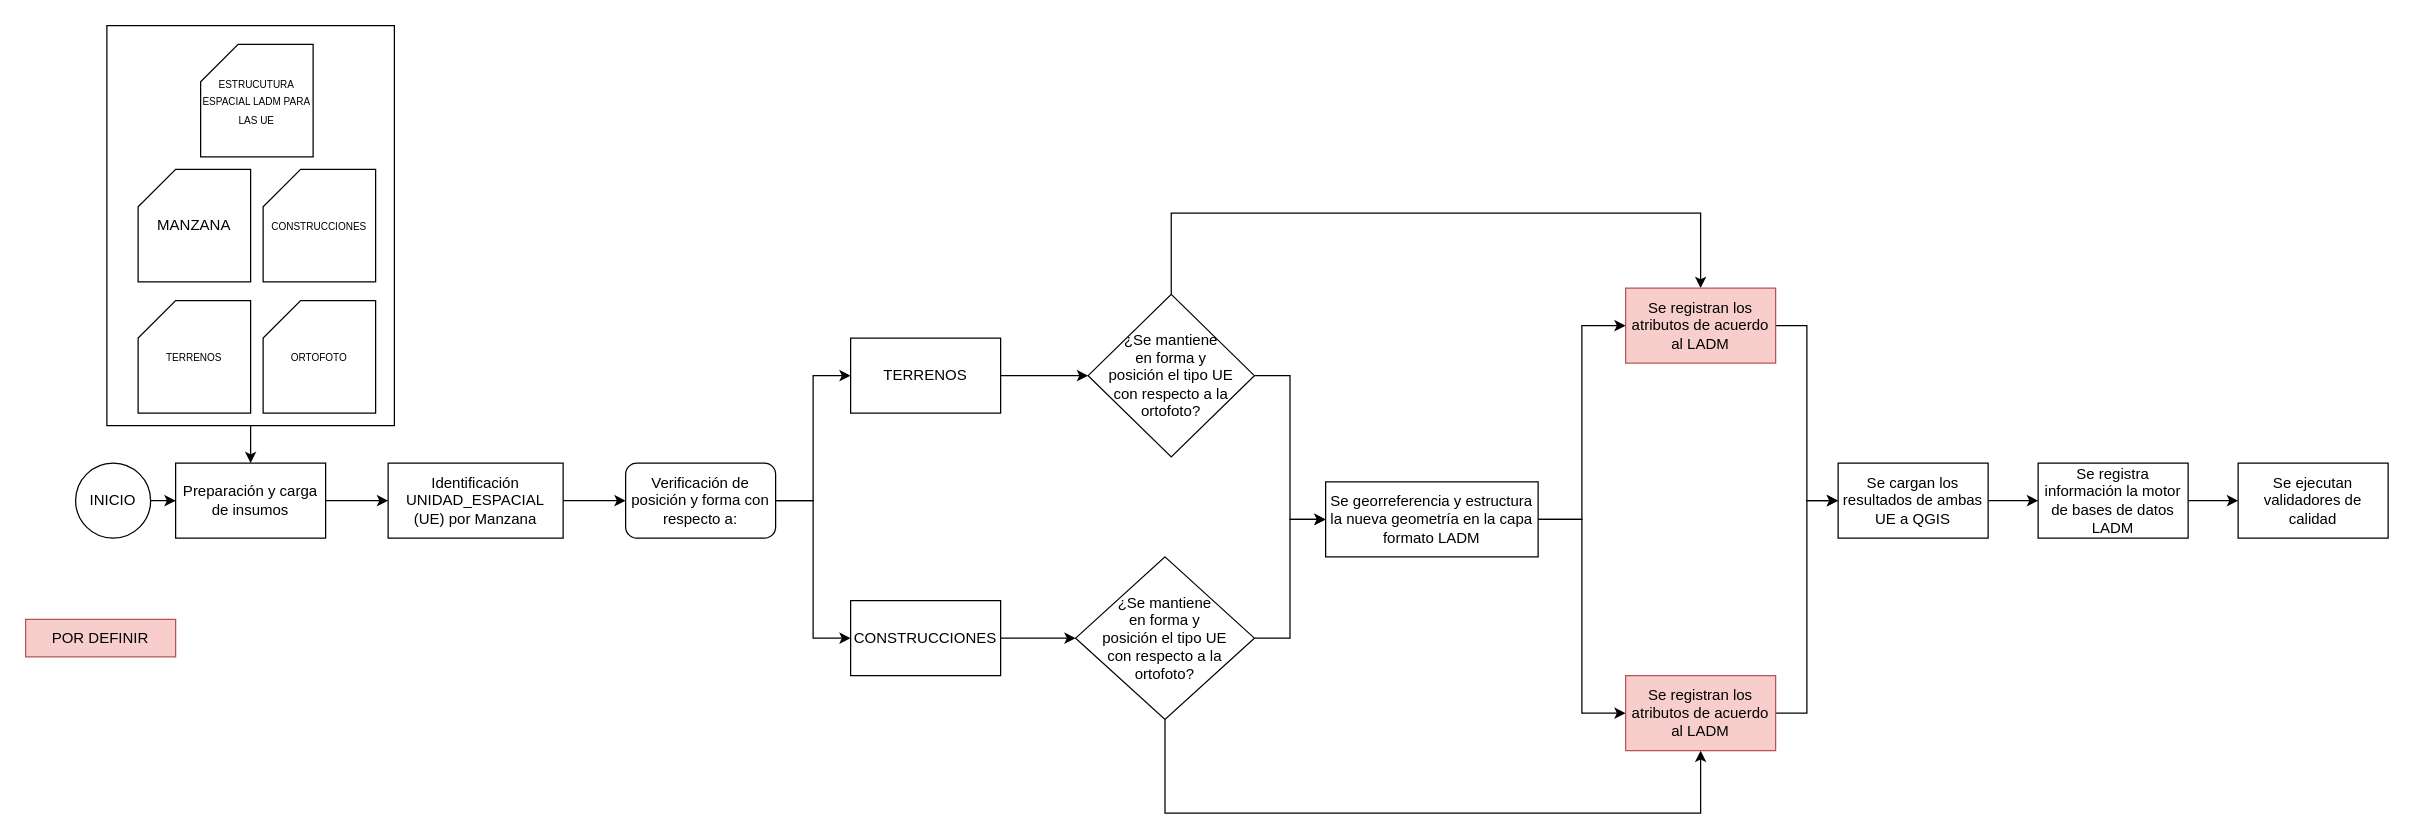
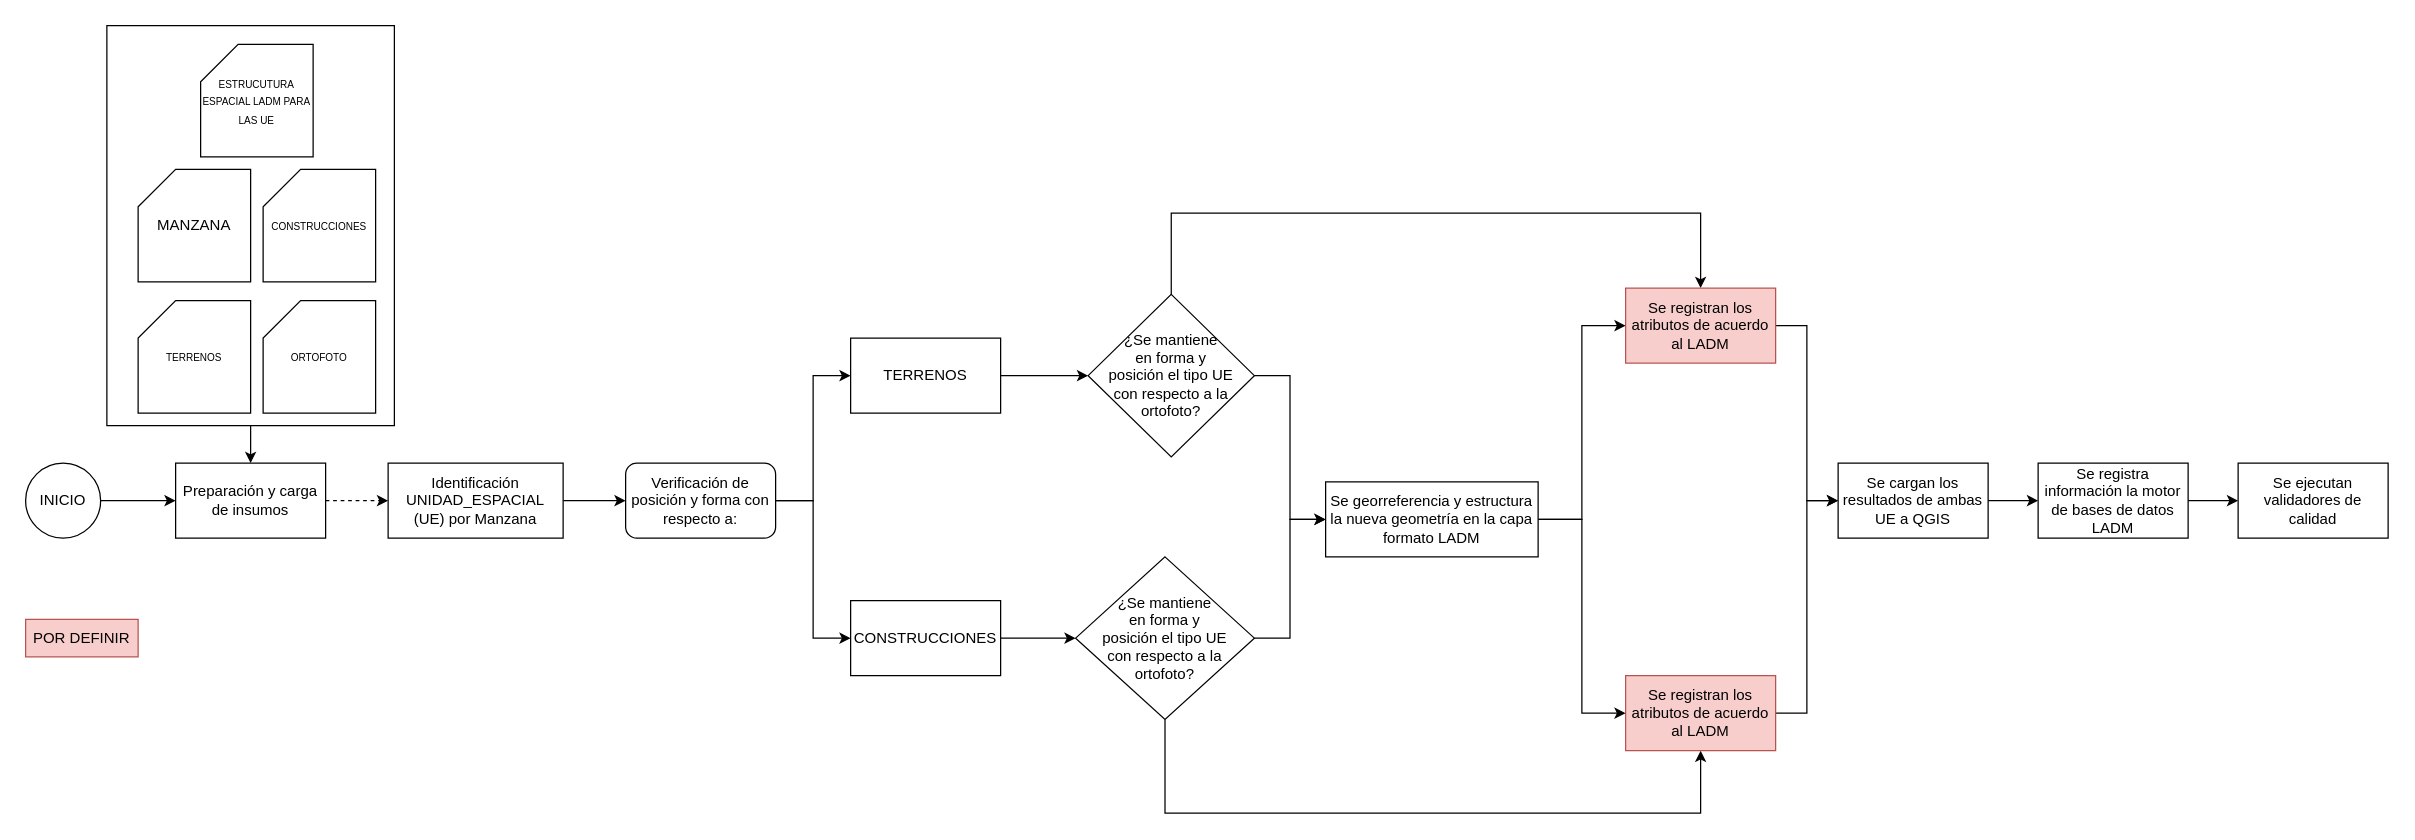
  <mxCell id="0" />
  <mxCell id="1" parent="0" />
  <mxCell id="2" style="edgeStyle=orthogonalEdgeStyle;rounded=0;orthogonalLoop=1;jettySize=auto;html=1;" edge="1" parent="1" source="3" target="31"><mxGeometry relative="1" as="geometry" /></mxCell>
  <mxCell id="3" value="" style="rounded=0;whiteSpace=wrap;html=1;fillColor=#ffffff;" vertex="1" parent="1"><mxGeometry x="85" y="20" width="230" height="320" as="geometry" /></mxCell>
  <mxCell id="4" style="edgeStyle=orthogonalEdgeStyle;rounded=0;orthogonalLoop=1;jettySize=auto;html=1;entryX=0;entryY=0.5;entryDx=0;entryDy=0;" edge="1" parent="1" source="5" target="31"><mxGeometry relative="1" as="geometry" /></mxCell>
- <mxCell id="5" value="INICIO" style="ellipse;whiteSpace=wrap;html=1;aspect=fixed;" vertex="1" parent="1"><mxGeometry x="60" y="370" width="60" height="60" as="geometry" /></mxCell>
+ <mxCell id="5" value="INICIO" style="ellipse;whiteSpace=wrap;html=1;aspect=fixed;" vertex="1" parent="1"><mxGeometry x="20" y="370" width="60" height="60" as="geometry" /></mxCell>
  <mxCell id="6" style="edgeStyle=orthogonalEdgeStyle;rounded=0;orthogonalLoop=1;jettySize=auto;html=1;" edge="1" parent="1" source="7" target="10"><mxGeometry relative="1" as="geometry" /></mxCell>
  <mxCell id="7" value="Identificación UNIDAD_ESPACIAL (UE) por Manzana" style="rounded=0;whiteSpace=wrap;html=1;fillColor=#ffffff;" vertex="1" parent="1"><mxGeometry x="310" y="370" width="140" height="60" as="geometry" /></mxCell>
  <mxCell id="8" style="edgeStyle=orthogonalEdgeStyle;rounded=0;orthogonalLoop=1;jettySize=auto;html=1;entryX=0;entryY=0.5;entryDx=0;entryDy=0;" edge="1" parent="1" source="10" target="12"><mxGeometry relative="1" as="geometry" /></mxCell>
  <mxCell id="9" style="edgeStyle=orthogonalEdgeStyle;rounded=0;orthogonalLoop=1;jettySize=auto;html=1;entryX=0;entryY=0.5;entryDx=0;entryDy=0;" edge="1" parent="1" source="10" target="14"><mxGeometry relative="1" as="geometry" /></mxCell>
  <mxCell id="10" value="Verificación de posición y forma con respecto a:" style="whiteSpace=wrap;html=1;fillColor=#ffffff;rounded=1;" vertex="1" parent="1"><mxGeometry x="500" y="370" width="120" height="60" as="geometry" /></mxCell>
  <mxCell id="11" style="edgeStyle=orthogonalEdgeStyle;rounded=0;orthogonalLoop=1;jettySize=auto;html=1;entryX=0;entryY=0.5;entryDx=0;entryDy=0;" edge="1" parent="1" source="12" target="17"><mxGeometry relative="1" as="geometry" /></mxCell>
  <mxCell id="12" value="TERRENOS" style="rounded=0;whiteSpace=wrap;html=1;fillColor=#ffffff;" vertex="1" parent="1"><mxGeometry x="680" y="270" width="120" height="60" as="geometry" /></mxCell>
  <mxCell id="13" style="edgeStyle=orthogonalEdgeStyle;rounded=0;orthogonalLoop=1;jettySize=auto;html=1;entryX=0;entryY=0.5;entryDx=0;entryDy=0;" edge="1" parent="1" source="14" target="20"><mxGeometry relative="1" as="geometry" /></mxCell>
  <mxCell id="14" value="CONSTRUCCIONES" style="rounded=0;whiteSpace=wrap;html=1;fillColor=#ffffff;" vertex="1" parent="1"><mxGeometry x="680" y="480" width="120" height="60" as="geometry" /></mxCell>
  <mxCell id="15" style="edgeStyle=orthogonalEdgeStyle;rounded=0;orthogonalLoop=1;jettySize=auto;html=1;entryX=0;entryY=0.5;entryDx=0;entryDy=0;" edge="1" parent="1" source="17" target="27"><mxGeometry relative="1" as="geometry" /></mxCell>
  <mxCell id="16" style="edgeStyle=orthogonalEdgeStyle;rounded=0;orthogonalLoop=1;jettySize=auto;html=1;entryX=0.5;entryY=0;entryDx=0;entryDy=0;" edge="1" parent="1" source="17" target="24"><mxGeometry relative="1" as="geometry"><Array as="points"><mxPoint x="937" y="170" /><mxPoint x="1360" y="170" /></Array></mxGeometry></mxCell>
  <mxCell id="17" value="¿Se mantiene&lt;br&gt;en forma y&lt;br&gt;posición el tipo UE&lt;br&gt;con respecto a la ortofoto?" style="rhombus;whiteSpace=wrap;html=1;fillColor=#ffffff;" vertex="1" parent="1"><mxGeometry x="870" y="235" width="133" height="130" as="geometry" /></mxCell>
  <mxCell id="18" style="edgeStyle=orthogonalEdgeStyle;rounded=0;orthogonalLoop=1;jettySize=auto;html=1;" edge="1" parent="1" source="20" target="27"><mxGeometry relative="1" as="geometry" /></mxCell>
  <mxCell id="19" style="edgeStyle=orthogonalEdgeStyle;rounded=0;orthogonalLoop=1;jettySize=auto;html=1;entryX=0.5;entryY=1;entryDx=0;entryDy=0;" edge="1" parent="1" source="20" target="22"><mxGeometry relative="1" as="geometry"><Array as="points"><mxPoint x="932" y="650" /><mxPoint x="1360" y="650" /></Array></mxGeometry></mxCell>
  <mxCell id="20" value="&lt;span&gt;¿Se mantiene&lt;/span&gt;&lt;br&gt;&lt;span&gt;en forma y&lt;/span&gt;&lt;br&gt;&lt;span&gt;posición el tipo UE&lt;/span&gt;&lt;br&gt;&lt;span&gt;con respecto a la ortofoto?&lt;/span&gt;" style="rhombus;whiteSpace=wrap;html=1;fillColor=#ffffff;" vertex="1" parent="1"><mxGeometry x="860" y="445" width="143" height="130" as="geometry" /></mxCell>
  <mxCell id="21" style="edgeStyle=orthogonalEdgeStyle;rounded=0;orthogonalLoop=1;jettySize=auto;html=1;entryX=0;entryY=0.5;entryDx=0;entryDy=0;" edge="1" parent="1" source="22" target="29"><mxGeometry relative="1" as="geometry" /></mxCell>
  <mxCell id="22" value="Se registran los atributos de acuerdo al LADM" style="whiteSpace=wrap;html=1;fillColor=#f8cecc;strokeColor=#b85450;" vertex="1" parent="1"><mxGeometry x="1300" y="540" width="120" height="60" as="geometry" /></mxCell>
  <mxCell id="23" style="edgeStyle=orthogonalEdgeStyle;rounded=0;orthogonalLoop=1;jettySize=auto;html=1;entryX=0;entryY=0.5;entryDx=0;entryDy=0;" edge="1" parent="1" source="24" target="29"><mxGeometry relative="1" as="geometry" /></mxCell>
  <mxCell id="24" value="&lt;span&gt;Se registran los atributos de acuerdo al LADM&lt;/span&gt;" style="rounded=0;whiteSpace=wrap;html=1;fillColor=#f8cecc;strokeColor=#b85450;" vertex="1" parent="1"><mxGeometry x="1300" y="230" width="120" height="60" as="geometry" /></mxCell>
  <mxCell id="25" style="edgeStyle=orthogonalEdgeStyle;rounded=0;orthogonalLoop=1;jettySize=auto;html=1;entryX=0;entryY=0.5;entryDx=0;entryDy=0;" edge="1" parent="1" source="27" target="24"><mxGeometry relative="1" as="geometry" /></mxCell>
  <mxCell id="26" style="edgeStyle=orthogonalEdgeStyle;rounded=0;orthogonalLoop=1;jettySize=auto;html=1;entryX=0;entryY=0.5;entryDx=0;entryDy=0;" edge="1" parent="1" source="27" target="22"><mxGeometry relative="1" as="geometry" /></mxCell>
  <mxCell id="27" value="Se georreferencia y estructura la nueva geometría en la capa formato LADM" style="rounded=0;whiteSpace=wrap;html=1;fillColor=#ffffff;" vertex="1" parent="1"><mxGeometry x="1060" y="385" width="170" height="60" as="geometry" /></mxCell>
  <mxCell id="28" style="edgeStyle=orthogonalEdgeStyle;rounded=0;orthogonalLoop=1;jettySize=auto;html=1;" edge="1" parent="1" source="29" target="33"><mxGeometry relative="1" as="geometry" /></mxCell>
  <mxCell id="29" value="Se cargan los resultados de ambas UE a QGIS" style="rounded=0;whiteSpace=wrap;html=1;fillColor=#ffffff;" vertex="1" parent="1"><mxGeometry x="1470" y="370" width="120" height="60" as="geometry" /></mxCell>
- <mxCell id="30" style="edgeStyle=orthogonalEdgeStyle;rounded=0;orthogonalLoop=1;jettySize=auto;html=1;" edge="1" parent="1" source="31" target="7"><mxGeometry relative="1" as="geometry" /></mxCell>
+ <mxCell id="30" style="edgeStyle=orthogonalEdgeStyle;rounded=0;orthogonalLoop=1;jettySize=auto;html=1;dashed=1;" edge="1" parent="1" source="31" target="7"><mxGeometry relative="1" as="geometry" /></mxCell>
  <mxCell id="31" value="Preparación y carga de insumos" style="rounded=0;whiteSpace=wrap;html=1;fillColor=#ffffff;" vertex="1" parent="1"><mxGeometry x="140" y="370" width="120" height="60" as="geometry" /></mxCell>
  <mxCell id="32" style="edgeStyle=orthogonalEdgeStyle;rounded=0;orthogonalLoop=1;jettySize=auto;html=1;entryX=0;entryY=0.5;entryDx=0;entryDy=0;" edge="1" parent="1" source="33" target="34"><mxGeometry relative="1" as="geometry" /></mxCell>
  <mxCell id="33" value="Se registra información la motor de bases de datos LADM" style="rounded=0;whiteSpace=wrap;html=1;fillColor=#ffffff;" vertex="1" parent="1"><mxGeometry x="1630" y="370" width="120" height="60" as="geometry" /></mxCell>
  <mxCell id="34" value="Se ejecutan validadores de calidad" style="rounded=0;whiteSpace=wrap;html=1;fillColor=#ffffff;" vertex="1" parent="1"><mxGeometry x="1790" y="370" width="120" height="60" as="geometry" /></mxCell>
- <mxCell id="35" value="POR DEFINIR" style="rounded=0;whiteSpace=wrap;html=1;fillColor=#f8cecc;strokeColor=#b85450;" vertex="1" parent="1"><mxGeometry x="20" y="495" width="120" height="30" as="geometry" /></mxCell>
+ <mxCell id="35" value="POR DEFINIR" style="rounded=0;whiteSpace=wrap;html=1;fillColor=#f8cecc;strokeColor=#b85450;" vertex="1" parent="1"><mxGeometry x="20" y="495" width="90" height="30" as="geometry" /></mxCell>
  <mxCell id="36" value="MANZANA" style="shape=card;whiteSpace=wrap;html=1;fillColor=#ffffff;" vertex="1" parent="1"><mxGeometry y="135" width="90" height="90" as="geometry" x="110" /></mxCell>
  <mxCell id="37" value="&lt;font style=&quot;font-size: 8px&quot;&gt;CONSTRUCCIONES&lt;/font&gt;" style="shape=card;whiteSpace=wrap;html=1;fillColor=#ffffff;" vertex="1" parent="1"><mxGeometry x="210" y="135" width="90" height="90" as="geometry" /></mxCell>
  <mxCell id="38" value="&lt;font style=&quot;font-size: 8px&quot;&gt;TERRENOS&lt;/font&gt;" style="shape=card;whiteSpace=wrap;html=1;fillColor=#ffffff;" vertex="1" parent="1"><mxGeometry y="240" width="90" height="90" as="geometry" x="110" /></mxCell>
  <mxCell id="39" value="&lt;font style=&quot;font-size: 8px&quot;&gt;ORTOFOTO&lt;/font&gt;" style="shape=card;whiteSpace=wrap;html=1;fillColor=#ffffff;" vertex="1" parent="1"><mxGeometry x="210" y="240" width="90" height="90" as="geometry" /></mxCell>
  <mxCell id="40" value="&lt;span style=&quot;font-size: 8px&quot;&gt;ESTRUCUTURA ESPACIAL LADM PARA LAS UE&lt;/span&gt;" style="shape=card;whiteSpace=wrap;html=1;fillColor=#ffffff;" vertex="1" parent="1"><mxGeometry x="160" y="35" width="90" height="90" as="geometry" /></mxCell>
